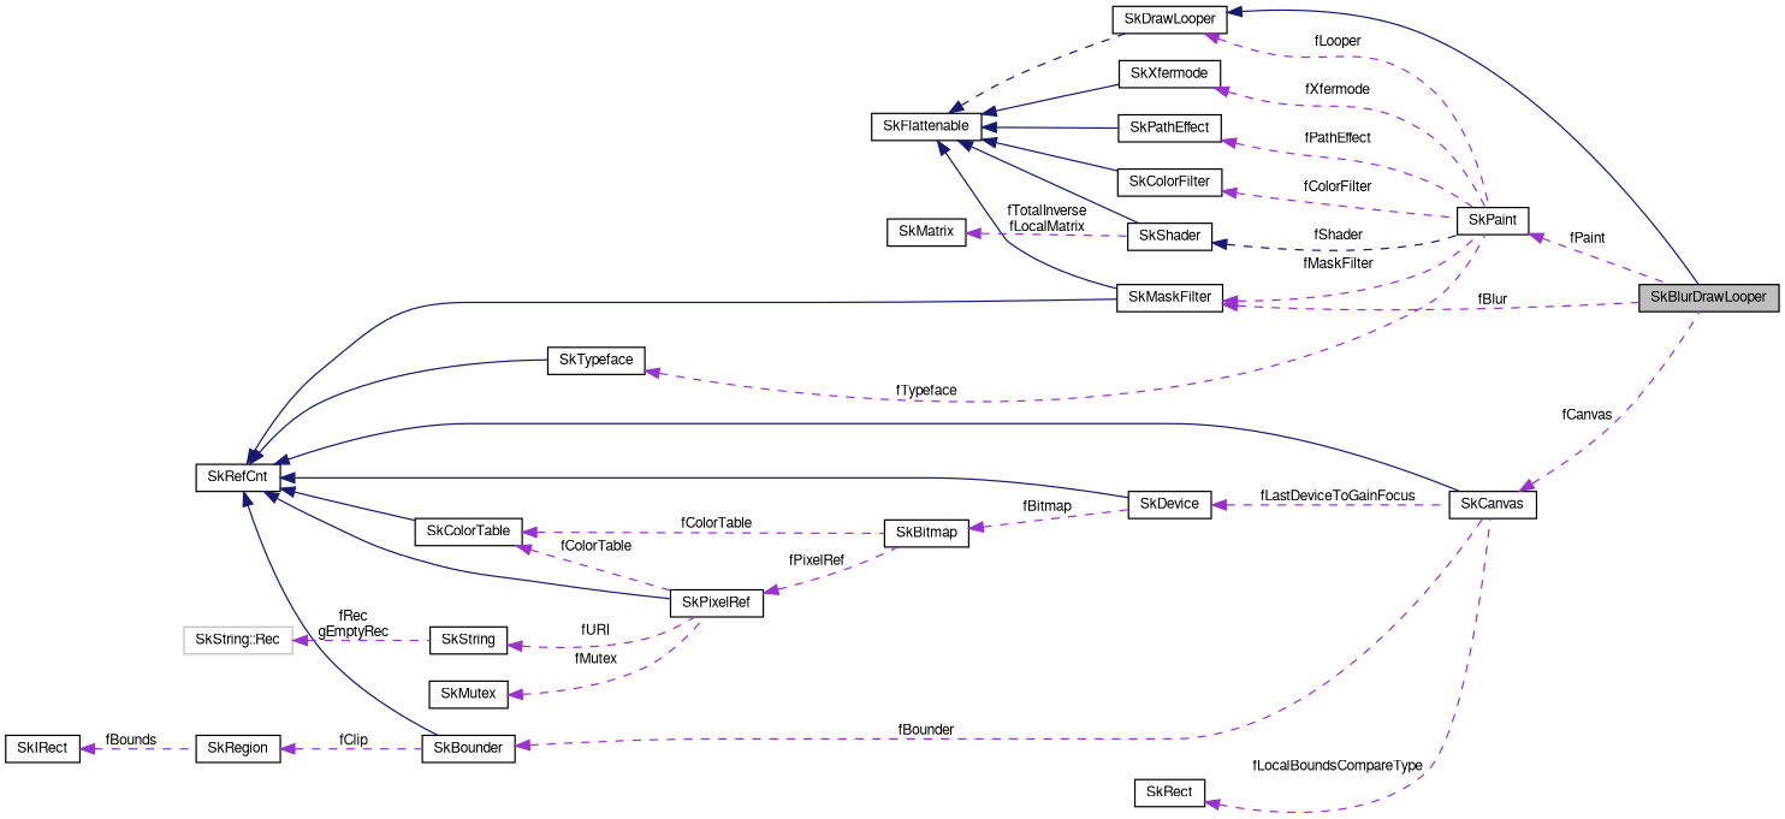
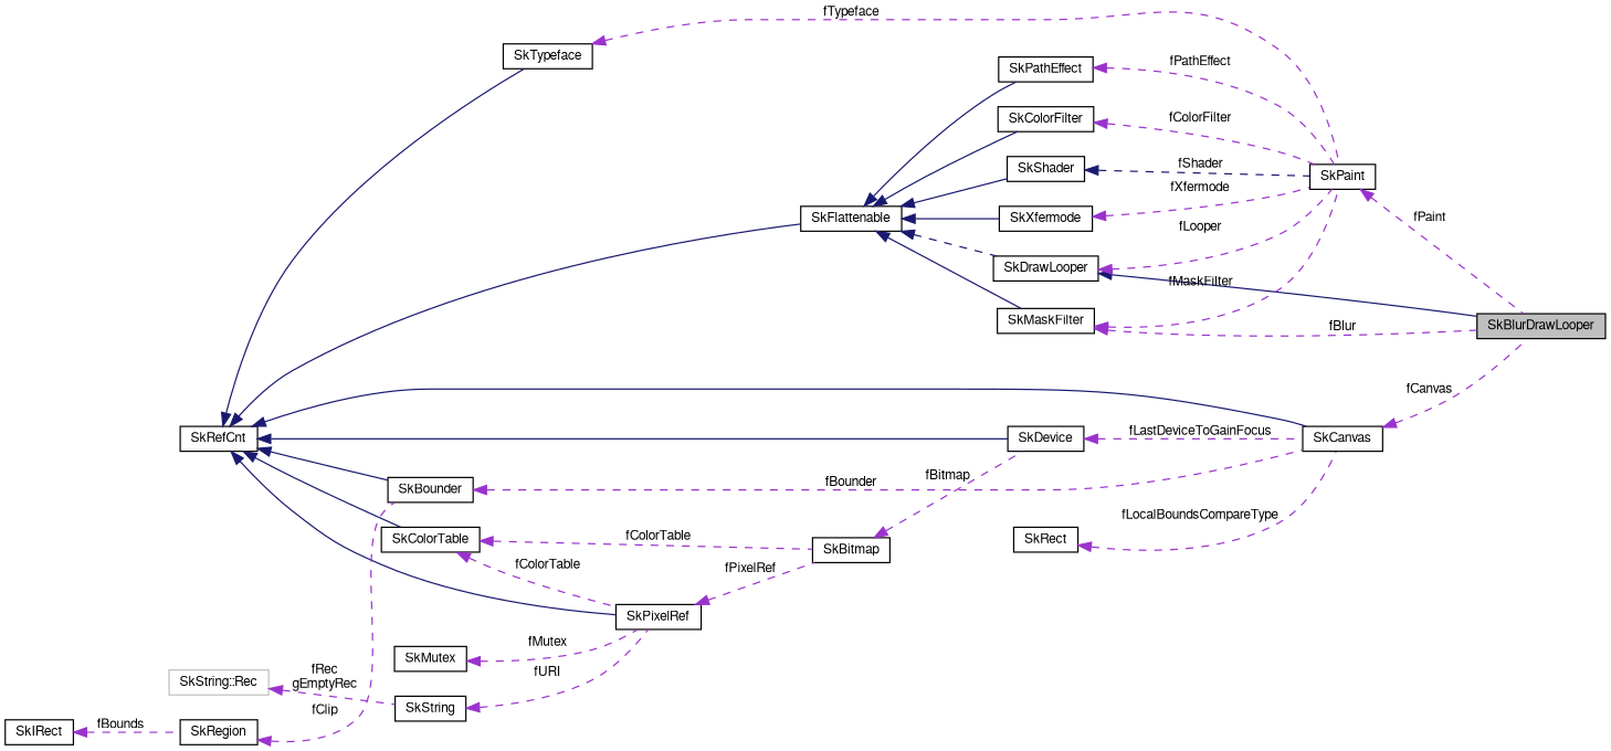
  digraph {
    rankdir=LR
    node [color=black fillcolor=white fontname=FreeSans fontsize=10 shape=record style=filled]
    edge [color=darkorchid3 dir=back fontname=FreeSans fontsize=10 labelfontname=FreeSans labelfontsize=10 style=dashed]
    n1 [fillcolor=grey75 fontcolor=black height=0.2 label=SkBlurDrawLooper width=0.4]
    n2 [height=0.2 label=SkDrawLooper width=0.4]
    n3 [height=0.2 label=SkPaint width=0.4]
    n4 [height=0.2 label=SkFlattenable width=0.4]
    n5 [height=0.2 label=SkMaskFilter width=0.4]
    n6 [height=0.2 label=SkPathEffect width=0.4]
    n7 [height=0.2 label=SkColorFilter width=0.4]
    n8 [height=0.2 label=SkShader width=0.4]
    n9 [height=0.2 label=SkXfermode width=0.4]
    n10 [height=0.2 label=SkRefCnt width=0.4]
    n11 [height=0.2 label=SkCanvas width=0.4]
    n12 [height=0.2 label=SkDevice width=0.4]
    n13 [height=0.2 label=SkColorTable width=0.4]
    n14 [height=0.2 label=SkPixelRef width=0.4]
    n15 [height=0.2 label=SkBounder width=0.4]
    n16 [height=0.2 label=SkTypeface width=0.4]
    n17 [height=0.2 label=SkBitmap width=0.4]
    n18 [height=0.2 label=SkMutex width=0.4]
    n19 [height=0.2 label=SkString width=0.4]
    n20 [color=grey75 height=0.2 label="SkString::Rec" width=0.4]
    n21 [height=0.2 label=SkRect width=0.4]
    n22 [height=0.2 label=SkRegion width=0.4]
    n23 [height=0.2 label=SkIRect width=0.4]
-   n24 [height=0.2 label=SkMatrix width=0.4]
    n2 -> n1 [color=midnightblue style=solid]
    n2 -> n3 [label=fLooper]
    n3 -> n1 [label=fPaint]
    n4 -> n2 [color=midnightblue]
    n4 -> n5 [color=midnightblue style=solid]
    n4 -> n6 [color=midnightblue style=solid]
    n4 -> n7 [color=midnightblue style=solid]
    n4 -> n8 [color=midnightblue style=solid]
    n4 -> n9 [color=midnightblue style=solid]
    n5 -> n1 [label=fBlur]
    n5 -> n3 [label=fMaskFilter]
    n6 -> n3 [label=fPathEffect]
    n7 -> n3 [label=fColorFilter]
    n8 -> n3 [color=midnightblue label=fShader]
    n9 -> n3 [label=fXfermode]
-   n10 -> n5 [color=midnightblue style=solid]
+   n10 -> n4 [color=midnightblue style=solid]
    n10 -> n11 [color=midnightblue style=solid]
    n10 -> n12 [color=midnightblue style=solid]
    n10 -> n13 [color=midnightblue style=solid]
    n10 -> n14 [color=midnightblue style=solid]
    n10 -> n15 [color=midnightblue style=solid]
    n10 -> n16 [color=midnightblue style=solid]
    n11 -> n1 [label=fCanvas]
    n12 -> n11 [label=fLastDeviceToGainFocus]
    n13 -> n14 [label=fColorTable]
    n13 -> n17 [label=fColorTable]
    n14 -> n17 [label=fPixelRef]
    n15 -> n11 [label=fBounder]
    n16 -> n3 [label=fTypeface]
    n17 -> n12 [label=fBitmap]
    n18 -> n14 [label=fMutex]
    n19 -> n14 [label=fURI]
    n20 -> n19 [label="fRec\ngEmptyRec"]
    n21 -> n11 [label=fLocalBoundsCompareType]
    n22 -> n15 [label=fClip]
    n23 -> n22 [label=fBounds]
-   n24 -> n8 [label="fTotalInverse\nfLocalMatrix"]
  }
